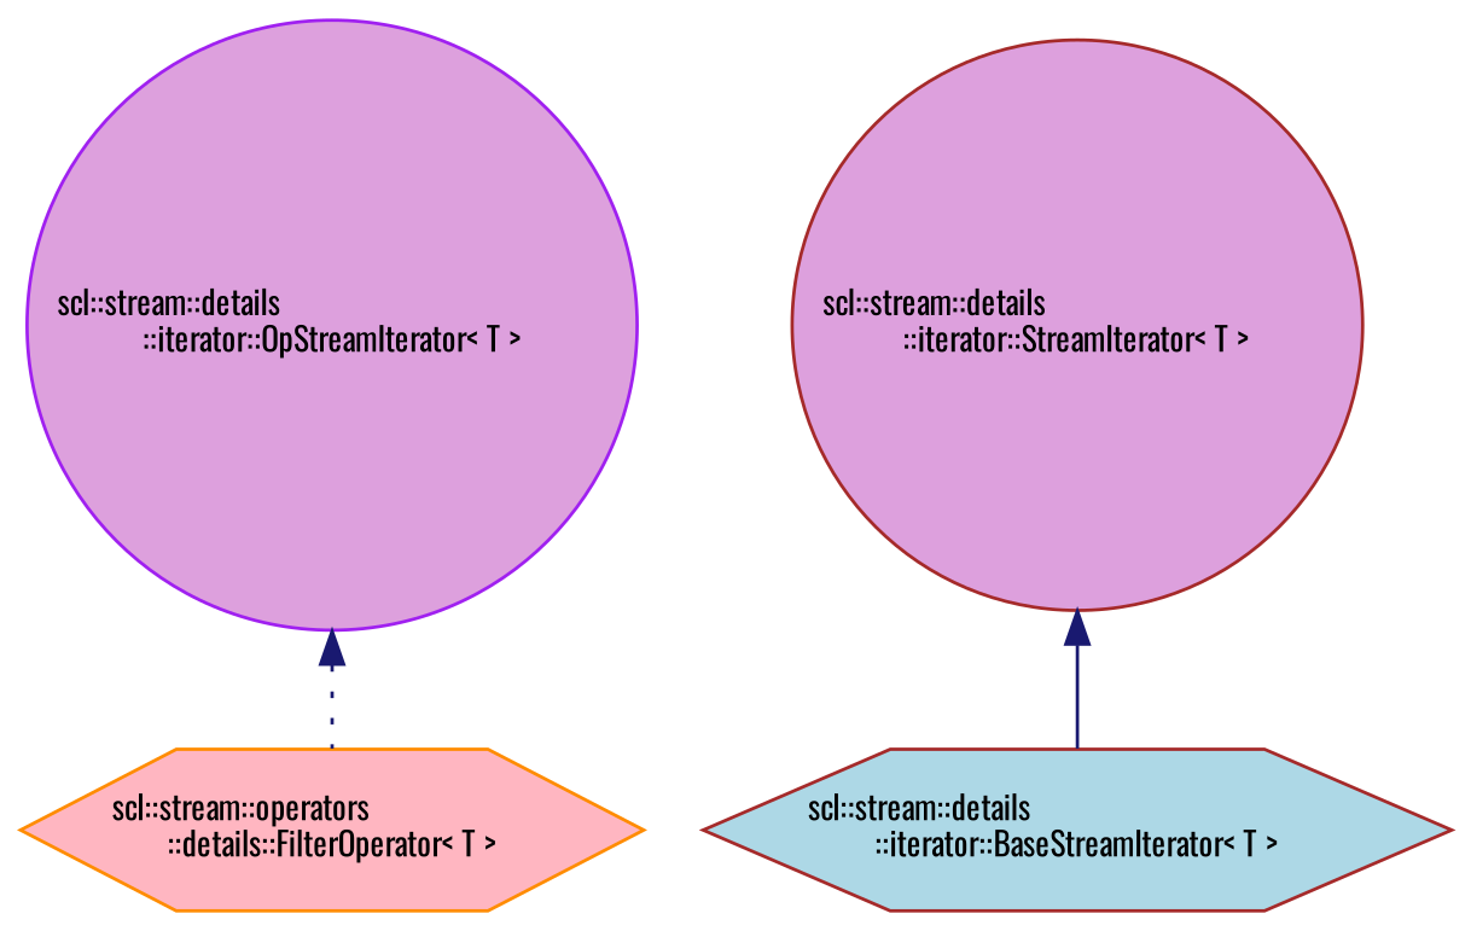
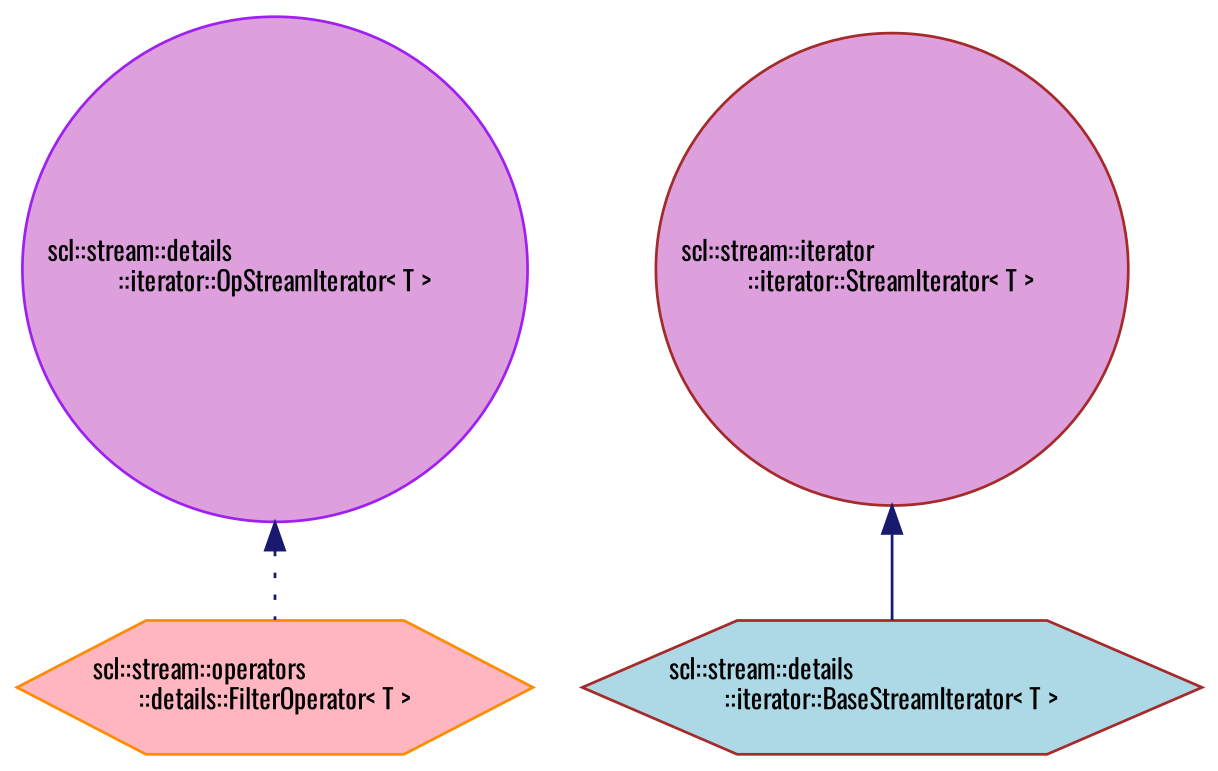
  digraph {
    fontname=Oswald
    node [color=brown fillcolor=plum fontname=Oswald fontsize=10 shape=hexagon style=filled]
    edge [color=midnightblue dir=back fontname=Oswald fontsize=10 labelfontname=Helvetica labelfontsize=10]
    n1 [color=darkorange fillcolor=lightpink fontcolor=black height=0.2 label="scl::stream::operators\l::details::FilterOperator\< T \>" width=0.4]
    n2 [color=purple height=0.2 label="scl::stream::details\l::iterator::OpStreamIterator\< T \>" shape=circle width=0.4]
    n3 [fillcolor=lightblue height=0.2 label="scl::stream::details\l::iterator::BaseStreamIterator\< T \>" width=0.4]
-   n4 [height=0.2 label="scl::stream::details\l::iterator::StreamIterator\< T \>" shape=circle width=0.4]
+   n4 [height=0.2 label="scl::stream::iterator\l::iterator::StreamIterator\< T \>" shape=circle width=0.4]
    n2 -> n1 [style=dotted]
    n4 -> n3 [style=solid]
  }
